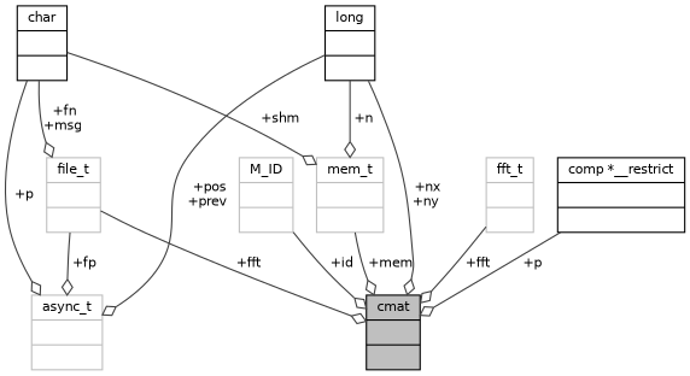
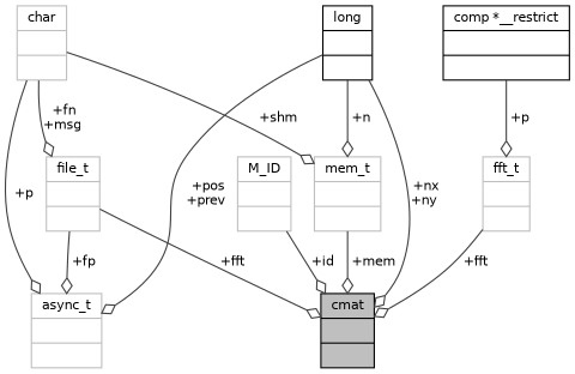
  digraph {
    node [color=grey75 fontname=Helvetica fontsize=10 shape=record]
    edge [arrowhead=odiamond color=grey25 fontname=Helvetica fontsize=10 labelfontname=Helvetica labelfontsize=10 style=solid]
    n1 [color=black fillcolor=grey75 fontcolor=black height=0.2 label="{cmat\n||}" style=filled width=0.4]
    n2 [height=0.2 label="{file_t\n||}" width=0.4]
    n3 [height=0.2 label="{async_t\n||}" width=0.4]
-   n4 [color=black height=0.2 label="{char\n||}" width=0.4]
+   n4 [height=0.2 label="{char\n||}" width=0.4]
    n5 [height=0.2 label="{mem_t\n||}" width=0.4]
    n6 [height=0.2 label="{fft_t\n||}" width=0.4]
    n7 [color=black height=0.2 label="{long\n||}" width=0.4]
    n8 [color=black height=0.2 label="{comp *__restrict\n||}" width=0.4]
    n9 [height=0.2 label="{M_ID\n||}" width=0.4]
    n2 -> n1 [label=" +fft"]
    n2 -> n3 [label=" +fp"]
    n4 -> n2 [label=" +fn\n+msg"]
    n4 -> n3 [label=" +p"]
    n4 -> n5 [label=" +shm"]
    n5 -> n1 [label=" +mem"]
    n6 -> n1 [label=" +fft"]
    n7 -> n1 [label=" +nx\n+ny"]
    n7 -> n3 [label=" +pos\n+prev"]
    n7 -> n5 [label=" +n"]
-   n8 -> n1 [label=" +p"]
+   n8 -> n6 [label=" +p"]
    n9 -> n1 [label=" +id"]
  }
